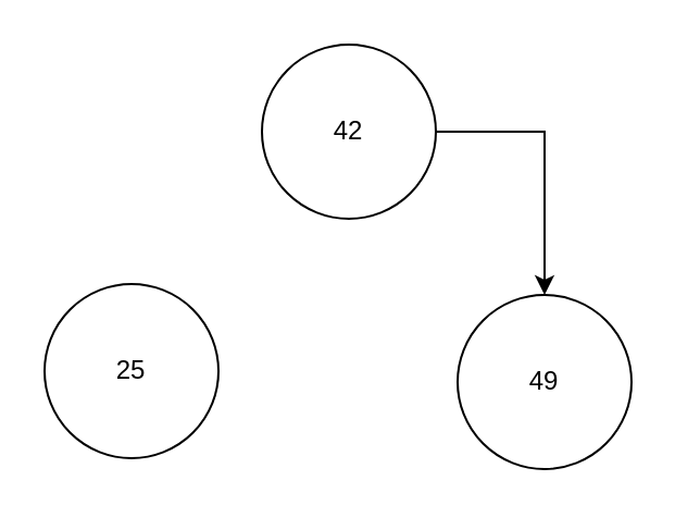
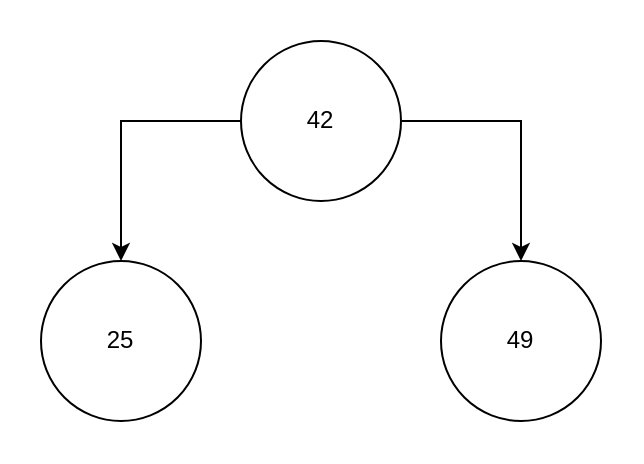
  <mxCell id="0" />
  <mxCell id="1" parent="0" />
  <mxCell id="2" value="" style="edgeStyle=orthogonalEdgeStyle;rounded=0;orthogonalLoop=1;jettySize=auto;html=1;entryX=0.5;entryY=0;entryDx=0;entryDy=0;" edge="1" parent="1" source="4" target="6"><mxGeometry relative="1" as="geometry"><mxPoint x="280" y="60" as="targetPoint" /></mxGeometry></mxCell>
+ <mxCell id="3" value="" style="edgeStyle=orthogonalEdgeStyle;rounded=0;orthogonalLoop=1;jettySize=auto;html=1;entryX=0.5;entryY=0;entryDx=0;entryDy=0;" edge="1" parent="1" source="4" target="5"><mxGeometry relative="1" as="geometry"><mxPoint x="160" y="180" as="targetPoint" /></mxGeometry></mxCell>
  <mxCell id="4" value="42" style="ellipse;whiteSpace=wrap;html=1;aspect=fixed;" vertex="1" parent="1"><mxGeometry x="120" y="20" width="80" height="80" as="geometry" /></mxCell>
  <mxCell id="5" value="25" style="ellipse;whiteSpace=wrap;html=1;aspect=fixed;" vertex="1" parent="1"><mxGeometry x="20" y="130" width="80" height="80" as="geometry" /></mxCell>
- <mxCell id="6" value="49" style="ellipse;whiteSpace=wrap;html=1;aspect=fixed;" vertex="1" parent="1"><mxGeometry x="210" y="135" width="80" height="80" as="geometry" /></mxCell>
+ <mxCell id="6" value="49" style="ellipse;whiteSpace=wrap;html=1;aspect=fixed;" vertex="1" parent="1"><mxGeometry x="220" y="130" width="80" height="80" as="geometry" /></mxCell>
